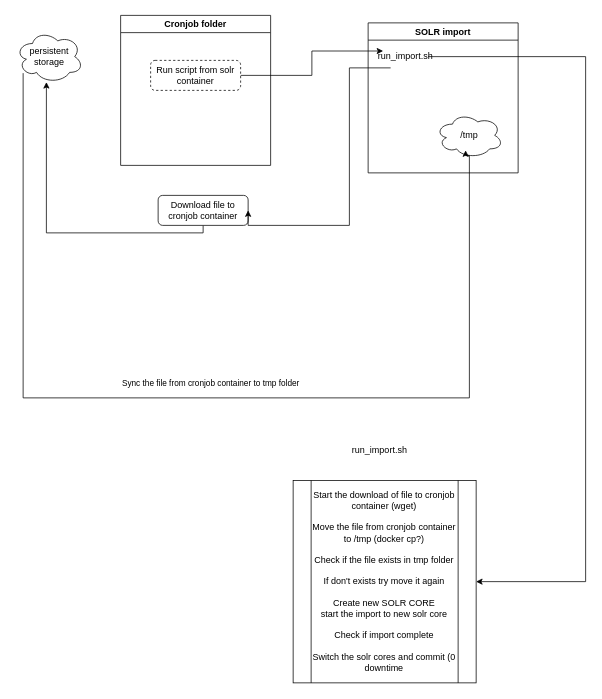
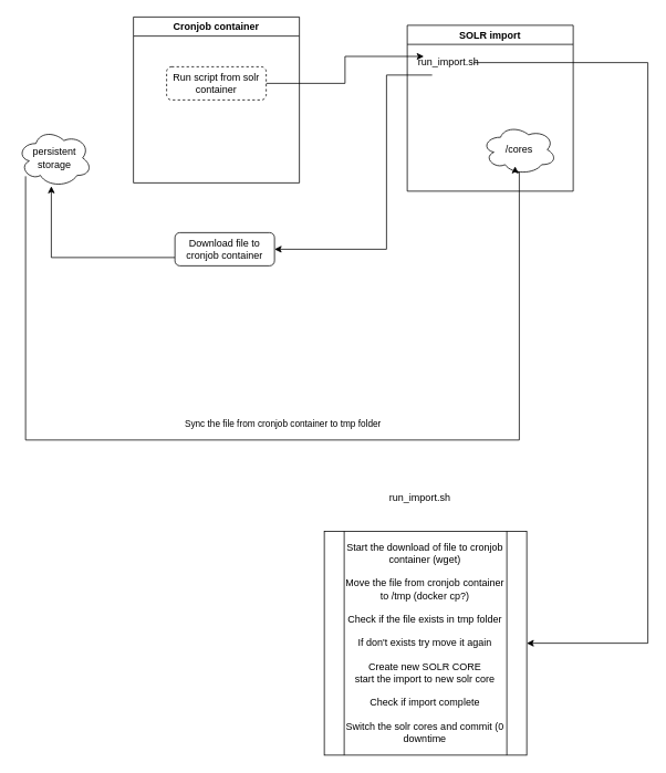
  <mxCell id="0" />
  <mxCell id="1" parent="0" />
  <mxCell id="2" style="edgeStyle=orthogonalEdgeStyle;rounded=0;orthogonalLoop=1;jettySize=auto;html=1;entryX=0.456;entryY=0.986;entryDx=0;entryDy=0;entryPerimeter=0;" edge="1" parent="1" source="3" target="11"><mxGeometry relative="1" as="geometry"><Array as="points"><mxPoint x="61" y="310" /></Array></mxGeometry></mxCell>
- <mxCell id="3" value="Download file to cronjob container" style="rounded=1;whiteSpace=wrap;html=1;fontSize=12;glass=0;strokeWidth=1;shadow=0;" parent="1" vertex="1"><mxGeometry x="210" y="260" width="120" height="40" as="geometry" /></mxCell>
+ <mxCell id="3" value="Download file to cronjob container" style="rounded=1;whiteSpace=wrap;html=1;fontSize=12;glass=0;strokeWidth=1;shadow=0;" parent="1" vertex="1"><mxGeometry x="210" y="280" width="120" height="40" as="geometry" /></mxCell>
  <mxCell id="4" value="SOLR import" style="swimlane;" vertex="1" parent="1"><mxGeometry x="490" y="30" width="200" height="200" as="geometry" /></mxCell>
  <mxCell id="5" value="run_import.sh" style="text;html=1;strokeColor=none;fillColor=none;align=center;verticalAlign=middle;whiteSpace=wrap;rounded=0;" vertex="1" parent="4"><mxGeometry x="20" y="30" width="60" height="30" as="geometry" /></mxCell>
- <mxCell id="6" value="/tmp" style="ellipse;shape=cloud;whiteSpace=wrap;html=1;" vertex="1" parent="4"><mxGeometry x="90" y="120" width="90" height="60" as="geometry" /></mxCell>
- <mxCell id="7" value="Cronjob folder" style="swimlane;" vertex="1" parent="1"><mxGeometry x="160" y="20" width="200" height="200" as="geometry" /></mxCell>
+ <mxCell id="6" value="/cores" style="ellipse;shape=cloud;whiteSpace=wrap;html=1;" vertex="1" parent="4"><mxGeometry x="90" y="120" width="90" height="60" as="geometry" /></mxCell>
+ <mxCell id="7" value="Cronjob container" style="swimlane;" vertex="1" parent="1"><mxGeometry x="160" y="20" width="200" height="200" as="geometry" /></mxCell>
  <mxCell id="8" value="Run script from solr &lt;br&gt;container" style="rounded=1;whiteSpace=wrap;html=1;fontSize=12;glass=0;strokeWidth=1;shadow=0;dashed=1;" parent="7" vertex="1"><mxGeometry x="40" y="60" width="120" height="40" as="geometry" /></mxCell>
  <mxCell id="9" style="edgeStyle=orthogonalEdgeStyle;rounded=0;orthogonalLoop=1;jettySize=auto;html=1;" edge="1" parent="1" source="11"><mxGeometry relative="1" as="geometry"><mxPoint x="620" y="200" as="targetPoint" /><Array as="points"><mxPoint x="30" y="530" /><mxPoint x="625" y="530" /><mxPoint x="625" y="207" /></Array></mxGeometry></mxCell>
  <mxCell id="10" value="Sync the file from cronjob container to tmp folder" style="edgeLabel;html=1;align=center;verticalAlign=middle;resizable=0;points=[];" vertex="1" connectable="0" parent="9"><mxGeometry x="-0.036" y="3" relative="1" as="geometry"><mxPoint x="26" y="-17" as="offset" /></mxGeometry></mxCell>
- <mxCell id="11" value="persistent storage" style="ellipse;shape=cloud;whiteSpace=wrap;html=1;" vertex="1" parent="1"><mxGeometry x="20" y="40" width="90" height="70" as="geometry" /></mxCell>
+ <mxCell id="11" value="persistent storage" style="ellipse;shape=cloud;whiteSpace=wrap;html=1;" vertex="1" parent="1"><mxGeometry x="20" y="155" width="90" height="70" as="geometry" /></mxCell>
  <mxCell id="12" style="edgeStyle=orthogonalEdgeStyle;rounded=0;orthogonalLoop=1;jettySize=auto;html=1;entryX=0;entryY=0.25;entryDx=0;entryDy=0;" edge="1" parent="1" source="8" target="5"><mxGeometry relative="1" as="geometry"><mxPoint x="450" y="110" as="targetPoint" /></mxGeometry></mxCell>
  <mxCell id="13" style="edgeStyle=orthogonalEdgeStyle;rounded=0;orthogonalLoop=1;jettySize=auto;html=1;entryX=1;entryY=0.5;entryDx=0;entryDy=0;" edge="1" parent="1" target="3"><mxGeometry relative="1" as="geometry"><mxPoint x="520" y="90" as="sourcePoint" /><Array as="points"><mxPoint x="465" y="90" /><mxPoint x="465" y="300" /></Array></mxGeometry></mxCell>
  <mxCell id="14" value="&lt;div&gt;Start the download of file to cronjob container (wget)&lt;br&gt;&lt;/div&gt;&lt;div&gt;&lt;br&gt;&lt;/div&gt;&lt;div&gt;Move the file from cronjob container to /tmp (docker cp?)&lt;br&gt;&lt;/div&gt;&lt;div&gt;&lt;br&gt;&lt;/div&gt;&lt;div&gt;Check if the file exists in tmp folder&lt;/div&gt;&lt;div&gt;&lt;br&gt;&lt;/div&gt;&lt;div&gt;If don't exists try move it again&lt;/div&gt;&lt;div&gt;&lt;br&gt;&lt;/div&gt;&lt;div&gt;Create new SOLR CORE&lt;/div&gt;&lt;div&gt;start the import to new solr core&lt;/div&gt;&lt;div&gt;&lt;br&gt;&lt;/div&gt;&lt;div&gt;Check if import complete&lt;/div&gt;&lt;div&gt;&lt;br&gt;&lt;/div&gt;&lt;div&gt;Switch the solr cores and commit (0 downtime&lt;br&gt;&lt;/div&gt;" style="shape=process;whiteSpace=wrap;html=1;backgroundOutline=1;" vertex="1" parent="1"><mxGeometry x="390" y="640" width="244" height="270" as="geometry" /></mxCell>
  <mxCell id="15" value="run_import.sh" style="text;html=1;align=center;verticalAlign=middle;resizable=0;points=[];autosize=1;strokeColor=none;fillColor=none;" vertex="1" parent="1"><mxGeometry x="460" y="590" width="90" height="20" as="geometry" /></mxCell>
  <mxCell id="16" style="edgeStyle=orthogonalEdgeStyle;rounded=0;orthogonalLoop=1;jettySize=auto;html=1;entryX=1;entryY=0.5;entryDx=0;entryDy=0;" edge="1" parent="1" source="5" target="14"><mxGeometry relative="1" as="geometry"><Array as="points"><mxPoint x="780" y="75" /><mxPoint x="780" y="775" /></Array></mxGeometry></mxCell>
